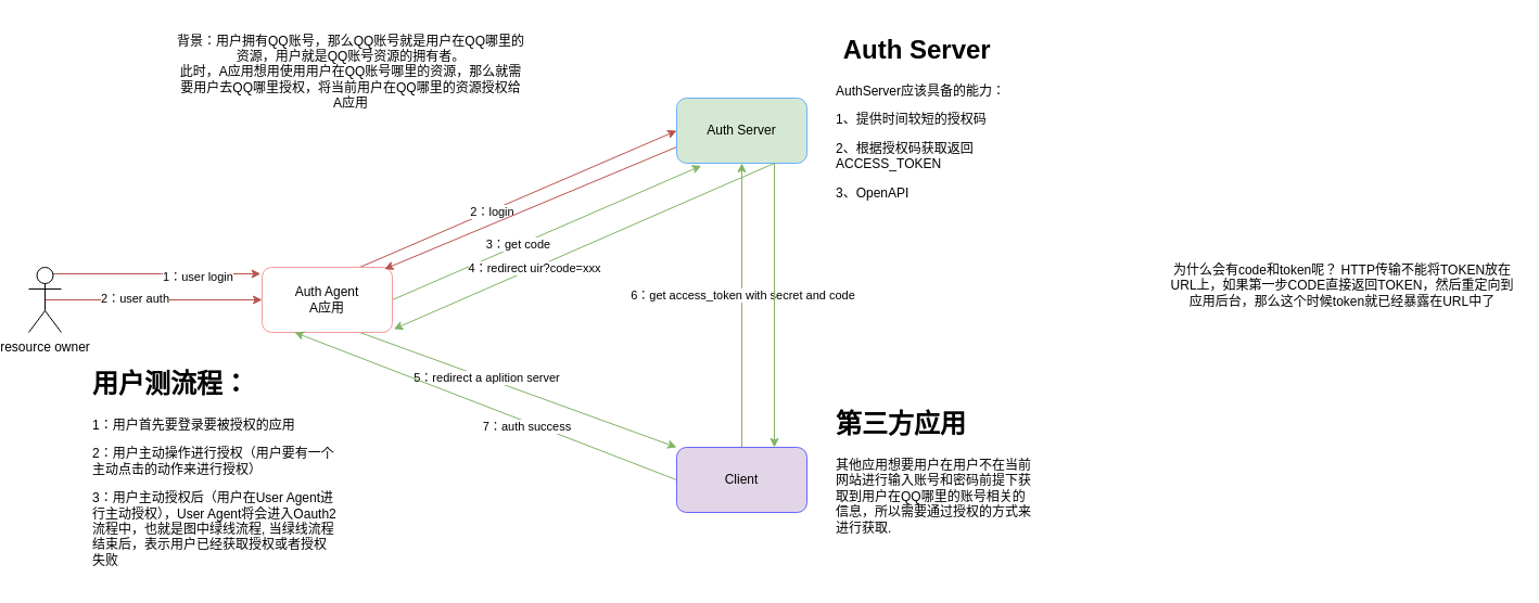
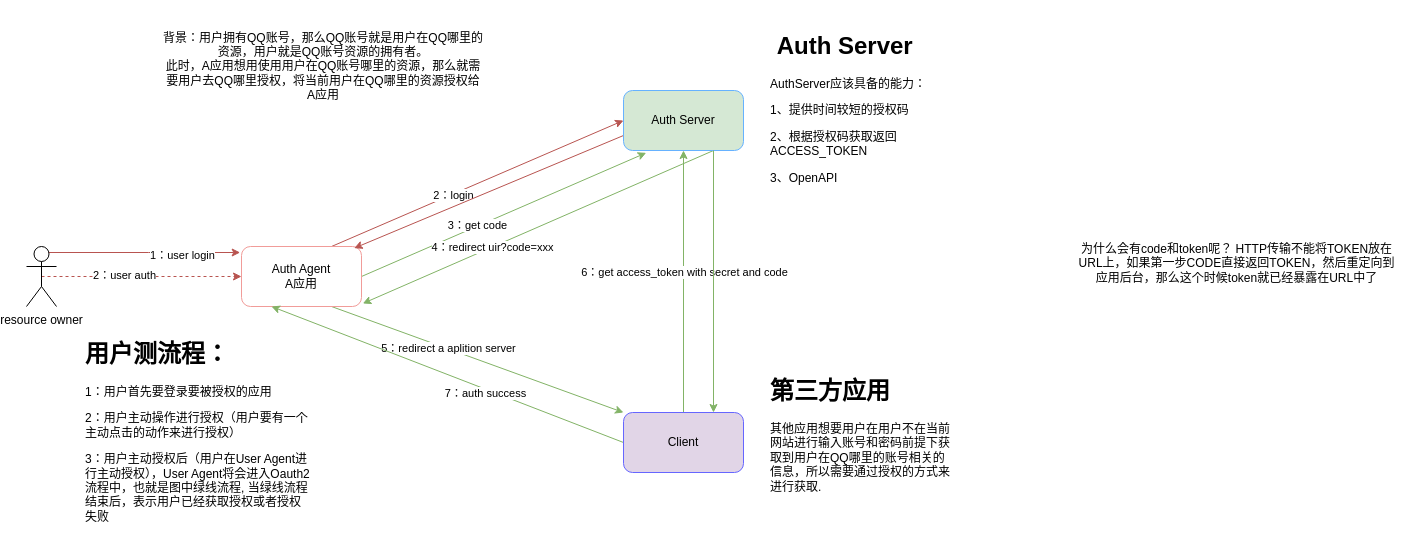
  <mxCell id="0" />
  <mxCell id="1" parent="0" />
  <mxCell id="2" style="rounded=0;orthogonalLoop=1;jettySize=auto;html=1;exitX=0.75;exitY=0;exitDx=0;exitDy=0;entryX=0;entryY=0.5;entryDx=0;entryDy=0;fillColor=#f8cecc;strokeColor=#b85450;" parent="1" source="8" target="12" edge="1"><mxGeometry relative="1" as="geometry" /></mxCell>
  <mxCell id="3" value="2：login" style="edgeLabel;html=1;align=center;verticalAlign=middle;resizable=0;points=[];" parent="2" vertex="1" connectable="0"><mxGeometry x="-0.167" y="-1" relative="1" as="geometry"><mxPoint as="offset" /></mxGeometry></mxCell>
  <mxCell id="4" style="rounded=0;orthogonalLoop=1;jettySize=auto;html=1;exitX=1;exitY=0.5;exitDx=0;exitDy=0;entryX=0.189;entryY=1.039;entryDx=0;entryDy=0;entryPerimeter=0;fillColor=#d5e8d4;strokeColor=#82b366;" parent="1" source="8" target="12" edge="1"><mxGeometry relative="1" as="geometry" /></mxCell>
  <mxCell id="5" value="3：get code" style="edgeLabel;html=1;align=center;verticalAlign=middle;resizable=0;points=[];" parent="4" vertex="1" connectable="0"><mxGeometry x="-0.189" y="1" relative="1" as="geometry"><mxPoint as="offset" /></mxGeometry></mxCell>
  <mxCell id="6" style="edgeStyle=none;rounded=0;orthogonalLoop=1;jettySize=auto;html=1;exitX=0.75;exitY=1;exitDx=0;exitDy=0;entryX=0;entryY=0;entryDx=0;entryDy=0;fillColor=#d5e8d4;strokeColor=#82b366;" parent="1" source="8" target="17" edge="1"><mxGeometry relative="1" as="geometry" /></mxCell>
  <mxCell id="7" value="5：redirect a aplition server" style="edgeLabel;html=1;align=center;verticalAlign=middle;resizable=0;points=[];" parent="6" vertex="1" connectable="0"><mxGeometry x="-0.202" y="1" relative="1" as="geometry"><mxPoint as="offset" /></mxGeometry></mxCell>
  <mxCell id="8" value="Auth Agent&lt;br&gt;A应用" style="rounded=1;whiteSpace=wrap;html=1;strokeColor=#F19C99;" parent="1" vertex="1"><mxGeometry x="235" y="246" width="120" height="60" as="geometry" /></mxCell>
  <mxCell id="9" style="rounded=0;orthogonalLoop=1;jettySize=auto;html=1;exitX=0;exitY=0.75;exitDx=0;exitDy=0;entryX=0.939;entryY=0.028;entryDx=0;entryDy=0;entryPerimeter=0;fillColor=#f8cecc;strokeColor=#b85450;" parent="1" source="12" target="8" edge="1"><mxGeometry relative="1" as="geometry" /></mxCell>
  <mxCell id="10" style="edgeStyle=none;rounded=0;orthogonalLoop=1;jettySize=auto;html=1;exitX=0.75;exitY=1;exitDx=0;exitDy=0;fillColor=#d5e8d4;strokeColor=#82b366;" parent="1" source="12" edge="1"><mxGeometry relative="1" as="geometry"><mxPoint x="356.333" y="303" as="targetPoint" /></mxGeometry></mxCell>
  <mxCell id="11" value="4：redirect uir?code=xxx" style="edgeLabel;html=1;align=center;verticalAlign=middle;resizable=0;points=[];" parent="10" vertex="1" connectable="0"><mxGeometry x="0.266" relative="1" as="geometry"><mxPoint as="offset" /></mxGeometry></mxCell>
  <mxCell id="12" value="Auth Server" style="rounded=1;whiteSpace=wrap;html=1;strokeColor=#66B2FF;fillColor=#d5e8d4;" parent="1" vertex="1"><mxGeometry x="617" y="90" width="120" height="60" as="geometry" /></mxCell>
  <mxCell id="13" style="edgeStyle=none;rounded=0;orthogonalLoop=1;jettySize=auto;html=1;entryX=0.5;entryY=1;entryDx=0;entryDy=0;fillColor=#d5e8d4;strokeColor=#82b366;" parent="1" source="17" target="12" edge="1"><mxGeometry relative="1" as="geometry" /></mxCell>
  <mxCell id="14" value="6：get access_token with secret and code" style="edgeLabel;html=1;align=center;verticalAlign=middle;resizable=0;points=[];" parent="13" vertex="1" connectable="0"><mxGeometry x="0.076" relative="1" as="geometry"><mxPoint as="offset" /></mxGeometry></mxCell>
  <mxCell id="15" style="edgeStyle=none;rounded=0;orthogonalLoop=1;jettySize=auto;html=1;exitX=0;exitY=0.5;exitDx=0;exitDy=0;entryX=0.25;entryY=1;entryDx=0;entryDy=0;fillColor=#d5e8d4;strokeColor=#82b366;" parent="1" source="17" target="8" edge="1"><mxGeometry relative="1" as="geometry" /></mxCell>
  <mxCell id="16" value="7：auth success" style="edgeLabel;html=1;align=center;verticalAlign=middle;resizable=0;points=[];" parent="15" vertex="1" connectable="0"><mxGeometry x="-0.219" y="4" relative="1" as="geometry"><mxPoint as="offset" /></mxGeometry></mxCell>
  <mxCell id="17" value="Client" style="rounded=1;whiteSpace=wrap;html=1;strokeColor=#6666FF;fillColor=#e1d5e7;" parent="1" vertex="1"><mxGeometry x="617" y="412" width="120" height="60" as="geometry" /></mxCell>
  <mxCell id="18" style="edgeStyle=orthogonalEdgeStyle;rounded=0;orthogonalLoop=1;jettySize=auto;html=1;exitX=0.75;exitY=0.1;exitDx=0;exitDy=0;exitPerimeter=0;fillColor=#f8cecc;strokeColor=#b85450;" parent="1" source="22" edge="1"><mxGeometry relative="1" as="geometry"><mxPoint x="233.667" y="252" as="targetPoint" /></mxGeometry></mxCell>
  <mxCell id="19" value="1：user login" style="edgeLabel;html=1;align=center;verticalAlign=middle;resizable=0;points=[];" parent="18" vertex="1" connectable="0"><mxGeometry x="0.407" y="-2" relative="1" as="geometry"><mxPoint x="-2" as="offset" /></mxGeometry></mxCell>
- <mxCell id="20" style="edgeStyle=orthogonalEdgeStyle;rounded=0;orthogonalLoop=1;jettySize=auto;html=1;exitX=0.5;exitY=0.5;exitDx=0;exitDy=0;exitPerimeter=0;entryX=0;entryY=0.5;entryDx=0;entryDy=0;fillColor=#f8cecc;strokeColor=#b85450;" parent="1" source="22" target="8" edge="1"><mxGeometry relative="1" as="geometry" /></mxCell>
+ <mxCell id="20" style="edgeStyle=orthogonalEdgeStyle;rounded=0;orthogonalLoop=1;jettySize=auto;html=1;exitX=0.5;exitY=0.5;exitDx=0;exitDy=0;exitPerimeter=0;entryX=0;entryY=0.5;entryDx=0;entryDy=0;fillColor=#f8cecc;strokeColor=#b85450;dashed=1;" parent="1" source="22" target="8" edge="1"><mxGeometry relative="1" as="geometry" /></mxCell>
  <mxCell id="21" value="2：user auth" style="edgeLabel;html=1;align=center;verticalAlign=middle;resizable=0;points=[];" parent="20" vertex="1" connectable="0"><mxGeometry x="-0.18" y="2" relative="1" as="geometry"><mxPoint as="offset" /></mxGeometry></mxCell>
  <mxCell id="22" value="resource owner" style="shape=umlActor;verticalLabelPosition=bottom;verticalAlign=top;html=1;outlineConnect=0;" parent="1" vertex="1"><mxGeometry x="20" y="246" width="30" height="60" as="geometry" /></mxCell>
  <mxCell id="23" value="背景：用户拥有QQ账号，那么QQ账号就是用户在QQ哪里的资源，用户就是QQ账号资源的拥有者。&lt;br&gt;此时，A应用想用使用用户在QQ账号哪里的资源，那么就需要用户去QQ哪里授权，将当前用户在QQ哪里的资源授权给A应用" style="text;html=1;strokeColor=none;fillColor=none;align=center;verticalAlign=middle;whiteSpace=wrap;rounded=0;" parent="1" vertex="1"><mxGeometry x="156" y="20" width="322" height="92" as="geometry" /></mxCell>
  <mxCell id="24" style="edgeStyle=none;rounded=0;orthogonalLoop=1;jettySize=auto;html=1;exitX=0.75;exitY=1;exitDx=0;exitDy=0;entryX=0.75;entryY=0;entryDx=0;entryDy=0;fillColor=#d5e8d4;strokeColor=#82b366;" parent="1" source="12" target="17" edge="1"><mxGeometry relative="1" as="geometry" /></mxCell>
  <mxCell id="25" value="为什么会有code和token呢？ HTTP传输不能将TOKEN放在URL上，如果第一步CODE直接返回TOKEN，然后重定向到应用后台，那么这个时候token就已经暴露在URL中了" style="text;html=1;strokeColor=none;fillColor=none;align=center;verticalAlign=middle;whiteSpace=wrap;rounded=0;" parent="1" vertex="1"><mxGeometry x="1071" y="219" width="319" height="87" as="geometry" /></mxCell>
  <mxCell id="26" value="&lt;h1&gt;&amp;nbsp;Auth Server&lt;/h1&gt;&lt;p&gt;AuthServer应该具备的能力：&lt;/p&gt;&lt;p&gt;1、提供时间较短的授权码&lt;/p&gt;&lt;p&gt;2、根据授权码获取返回ACCESS_TOKEN&lt;/p&gt;&lt;p&gt;3、OpenAPI&lt;/p&gt;" style="text;html=1;strokeColor=none;fillColor=none;spacing=5;spacingTop=-20;whiteSpace=wrap;overflow=hidden;rounded=0;" parent="1" vertex="1"><mxGeometry x="759" y="26" width="201" height="176" as="geometry" /></mxCell>
  <mxCell id="27" value="&lt;h1&gt;第三方应用&lt;/h1&gt;&lt;p&gt;其他应用想要用户在用户不在当前网站进行输入账号和密码前提下获取到用户在QQ哪里的账号相关的信息，所以需要通过授权的方式来进行获取.&lt;/p&gt;" style="text;html=1;strokeColor=none;fillColor=none;spacing=5;spacingTop=-20;whiteSpace=wrap;overflow=hidden;rounded=0;" parent="1" vertex="1"><mxGeometry x="759" y="371" width="191" height="125" as="geometry" /></mxCell>
  <mxCell id="28" value="&lt;h1&gt;用户测流程：&lt;/h1&gt;&lt;p&gt;1：用户首先要登录要被授权的应用&lt;/p&gt;&lt;p&gt;2：用户主动操作进行授权（用户要有一个主动点击的动作来进行授权）&lt;/p&gt;&lt;p&gt;3：用户主动授权后（用户在User Agent进行主动授权），User Agent将会进入Oauth2流程中，也就是图中绿线流程, 当绿线流程结束后，表示用户已经获取授权或者授权失败&lt;/p&gt;" style="text;html=1;strokeColor=none;fillColor=none;spacing=5;spacingTop=-20;whiteSpace=wrap;overflow=hidden;rounded=0;" vertex="1" parent="1"><mxGeometry x="74" y="333.5" width="234" height="200" as="geometry" /></mxCell>
